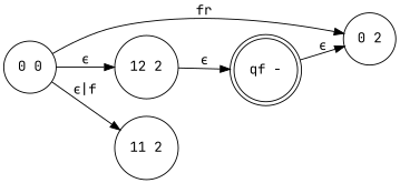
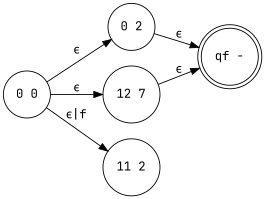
  digraph {
    fontname="JetBrains Mono"
    rankdir=LR
    node [fontname="JetBrains Mono" shape=circle]
    edge [fontname="JetBrains Mono"]
    "qf -" [shape=doublecircle]
    "0 2"
-   "12 2"
+   "12 2" [label="12 7"]
    "0 0"
    "11 2"
-   "qf -" -> "0 2" [label="ϵ"]
+   "0 2" -> "qf -" [label="ϵ"]
    "12 2" -> "qf -" [label="ϵ"]
-   "0 0" -> "0 2" [label=fr]
+   "0 0" -> "0 2" [label="ϵ"]
    "0 0" -> "12 2" [label="ϵ"]
    "0 0" -> "11 2" [label="ϵ|f"]
  }
